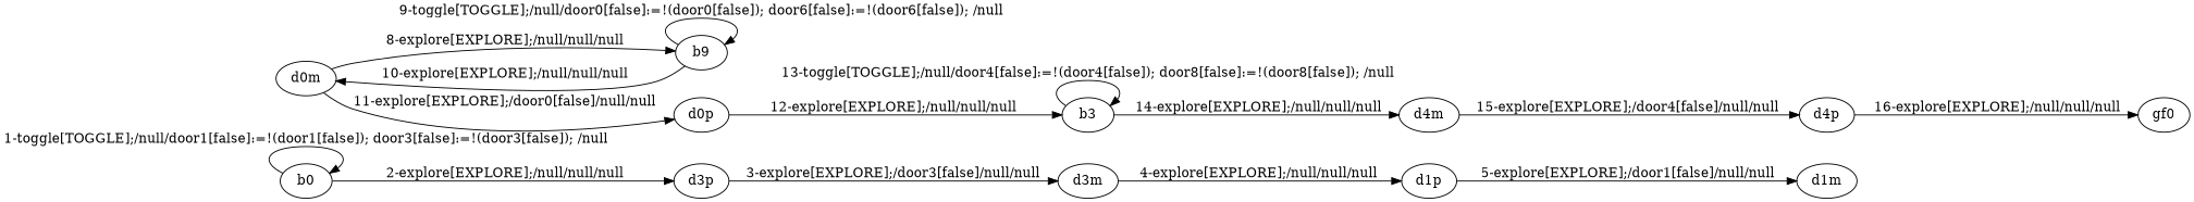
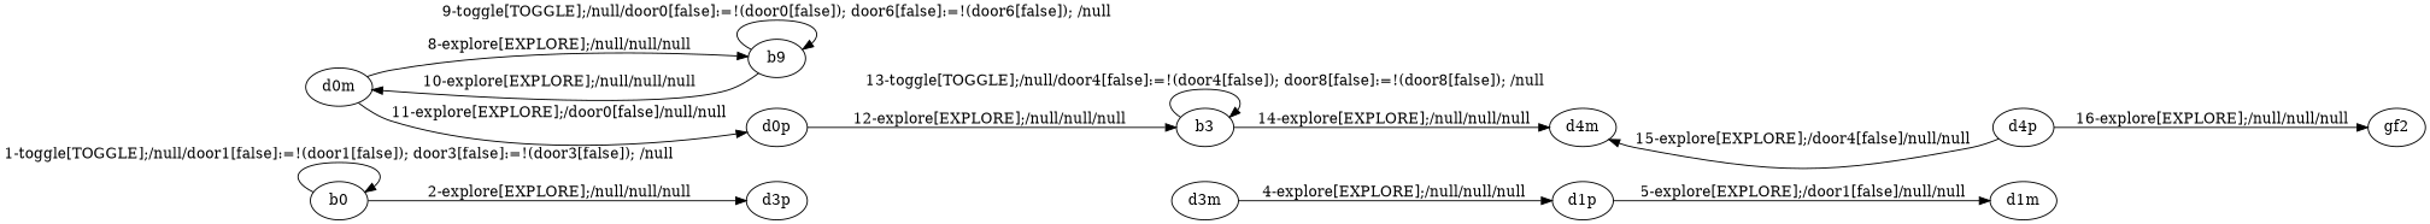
  digraph {
    rankdir=LR
    b0
    d3p
    d3m
    d1p
    d1m
    d0m
    b9
    d0p
    b3
    d4m
    d4p
-   gf0
+   gf0 [label=gf2]
    b0 -> b0 [label="1-toggle[TOGGLE];/null/door1[false]:=!(door1[false]); door3[false]:=!(door3[false]); /null"]
    b0 -> d3p [label="2-explore[EXPLORE];/null/null/null"]
-   d3p -> d3m [label="3-explore[EXPLORE];/door3[false]/null/null"]
    d3m -> d1p [label="4-explore[EXPLORE];/null/null/null"]
    d1p -> d1m [label="5-explore[EXPLORE];/door1[false]/null/null"]
    d0m -> b9 [label="8-explore[EXPLORE];/null/null/null"]
    d0m -> d0p [label="11-explore[EXPLORE];/door0[false]/null/null"]
    b9 -> d0m [label="10-explore[EXPLORE];/null/null/null"]
    b9 -> b9 [label="9-toggle[TOGGLE];/null/door0[false]:=!(door0[false]); door6[false]:=!(door6[false]); /null"]
    d0p -> b3 [label="12-explore[EXPLORE];/null/null/null"]
    b3 -> b3 [label="13-toggle[TOGGLE];/null/door4[false]:=!(door4[false]); door8[false]:=!(door8[false]); /null"]
    b3 -> d4m [label="14-explore[EXPLORE];/null/null/null"]
-   d4m -> d4p [label="15-explore[EXPLORE];/door4[false]/null/null"]
+   d4p -> d4m [label="15-explore[EXPLORE];/door4[false]/null/null"]
    d4p -> gf0 [label="16-explore[EXPLORE];/null/null/null"]
  }
